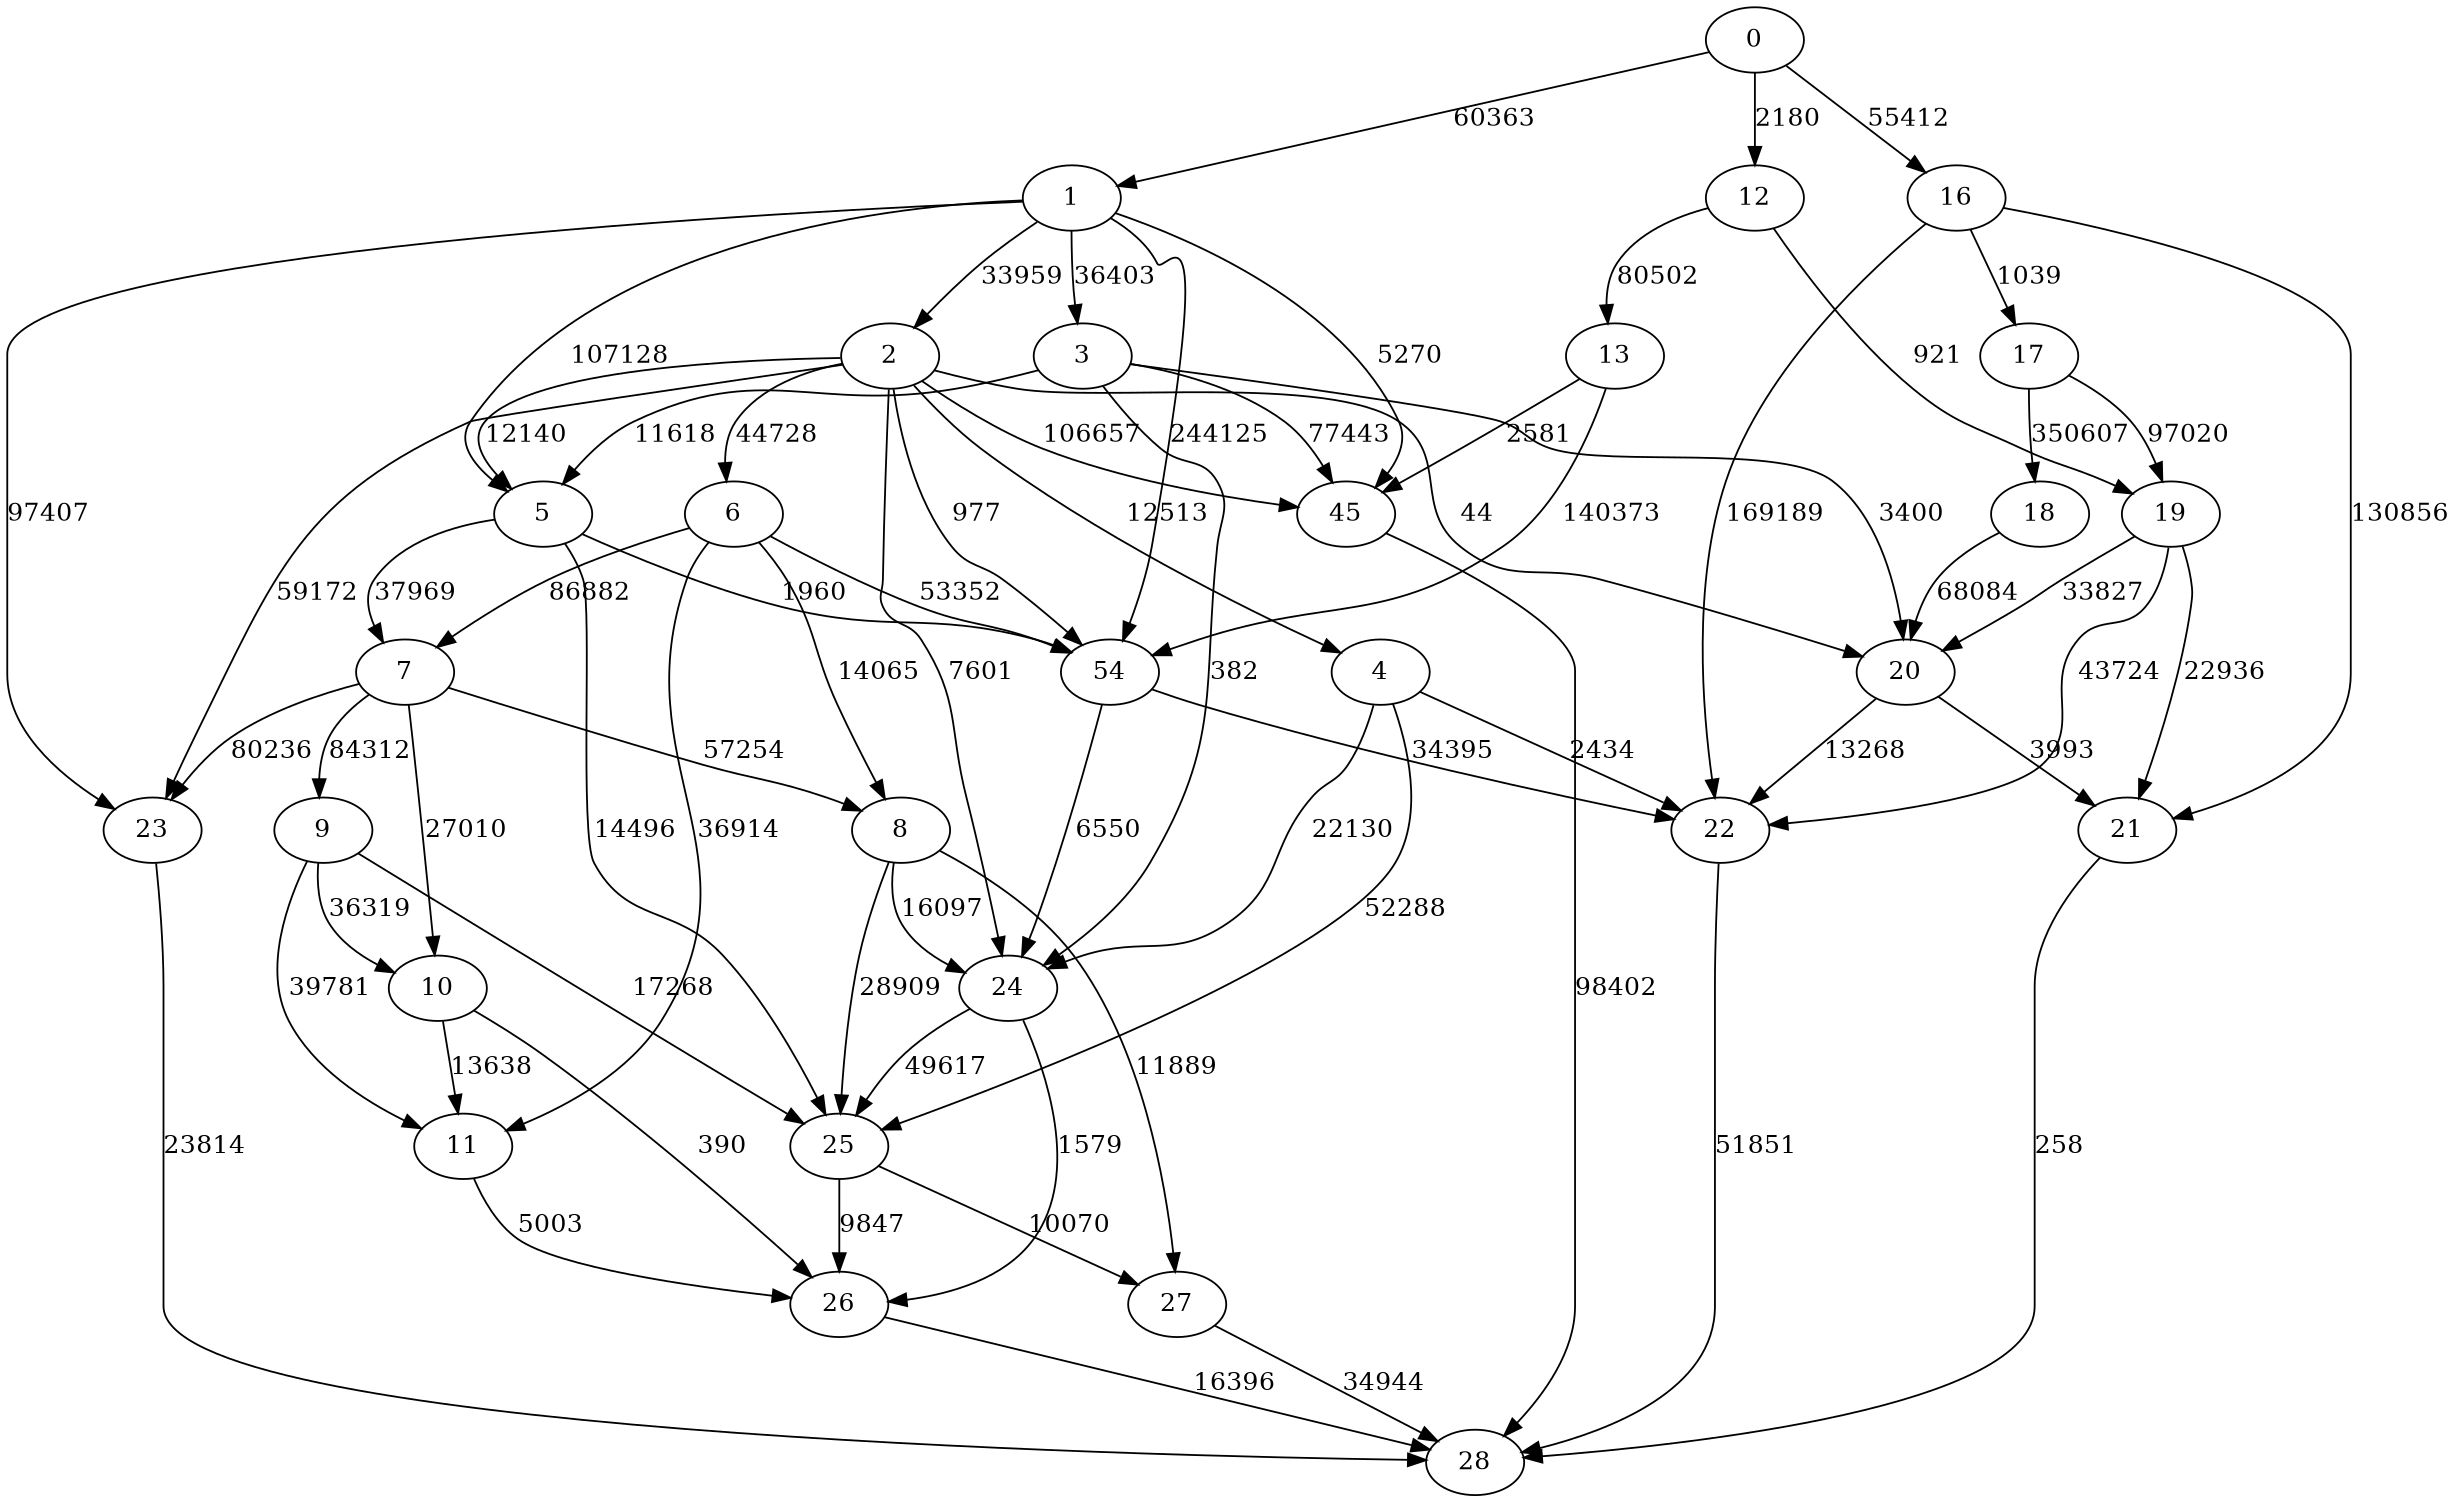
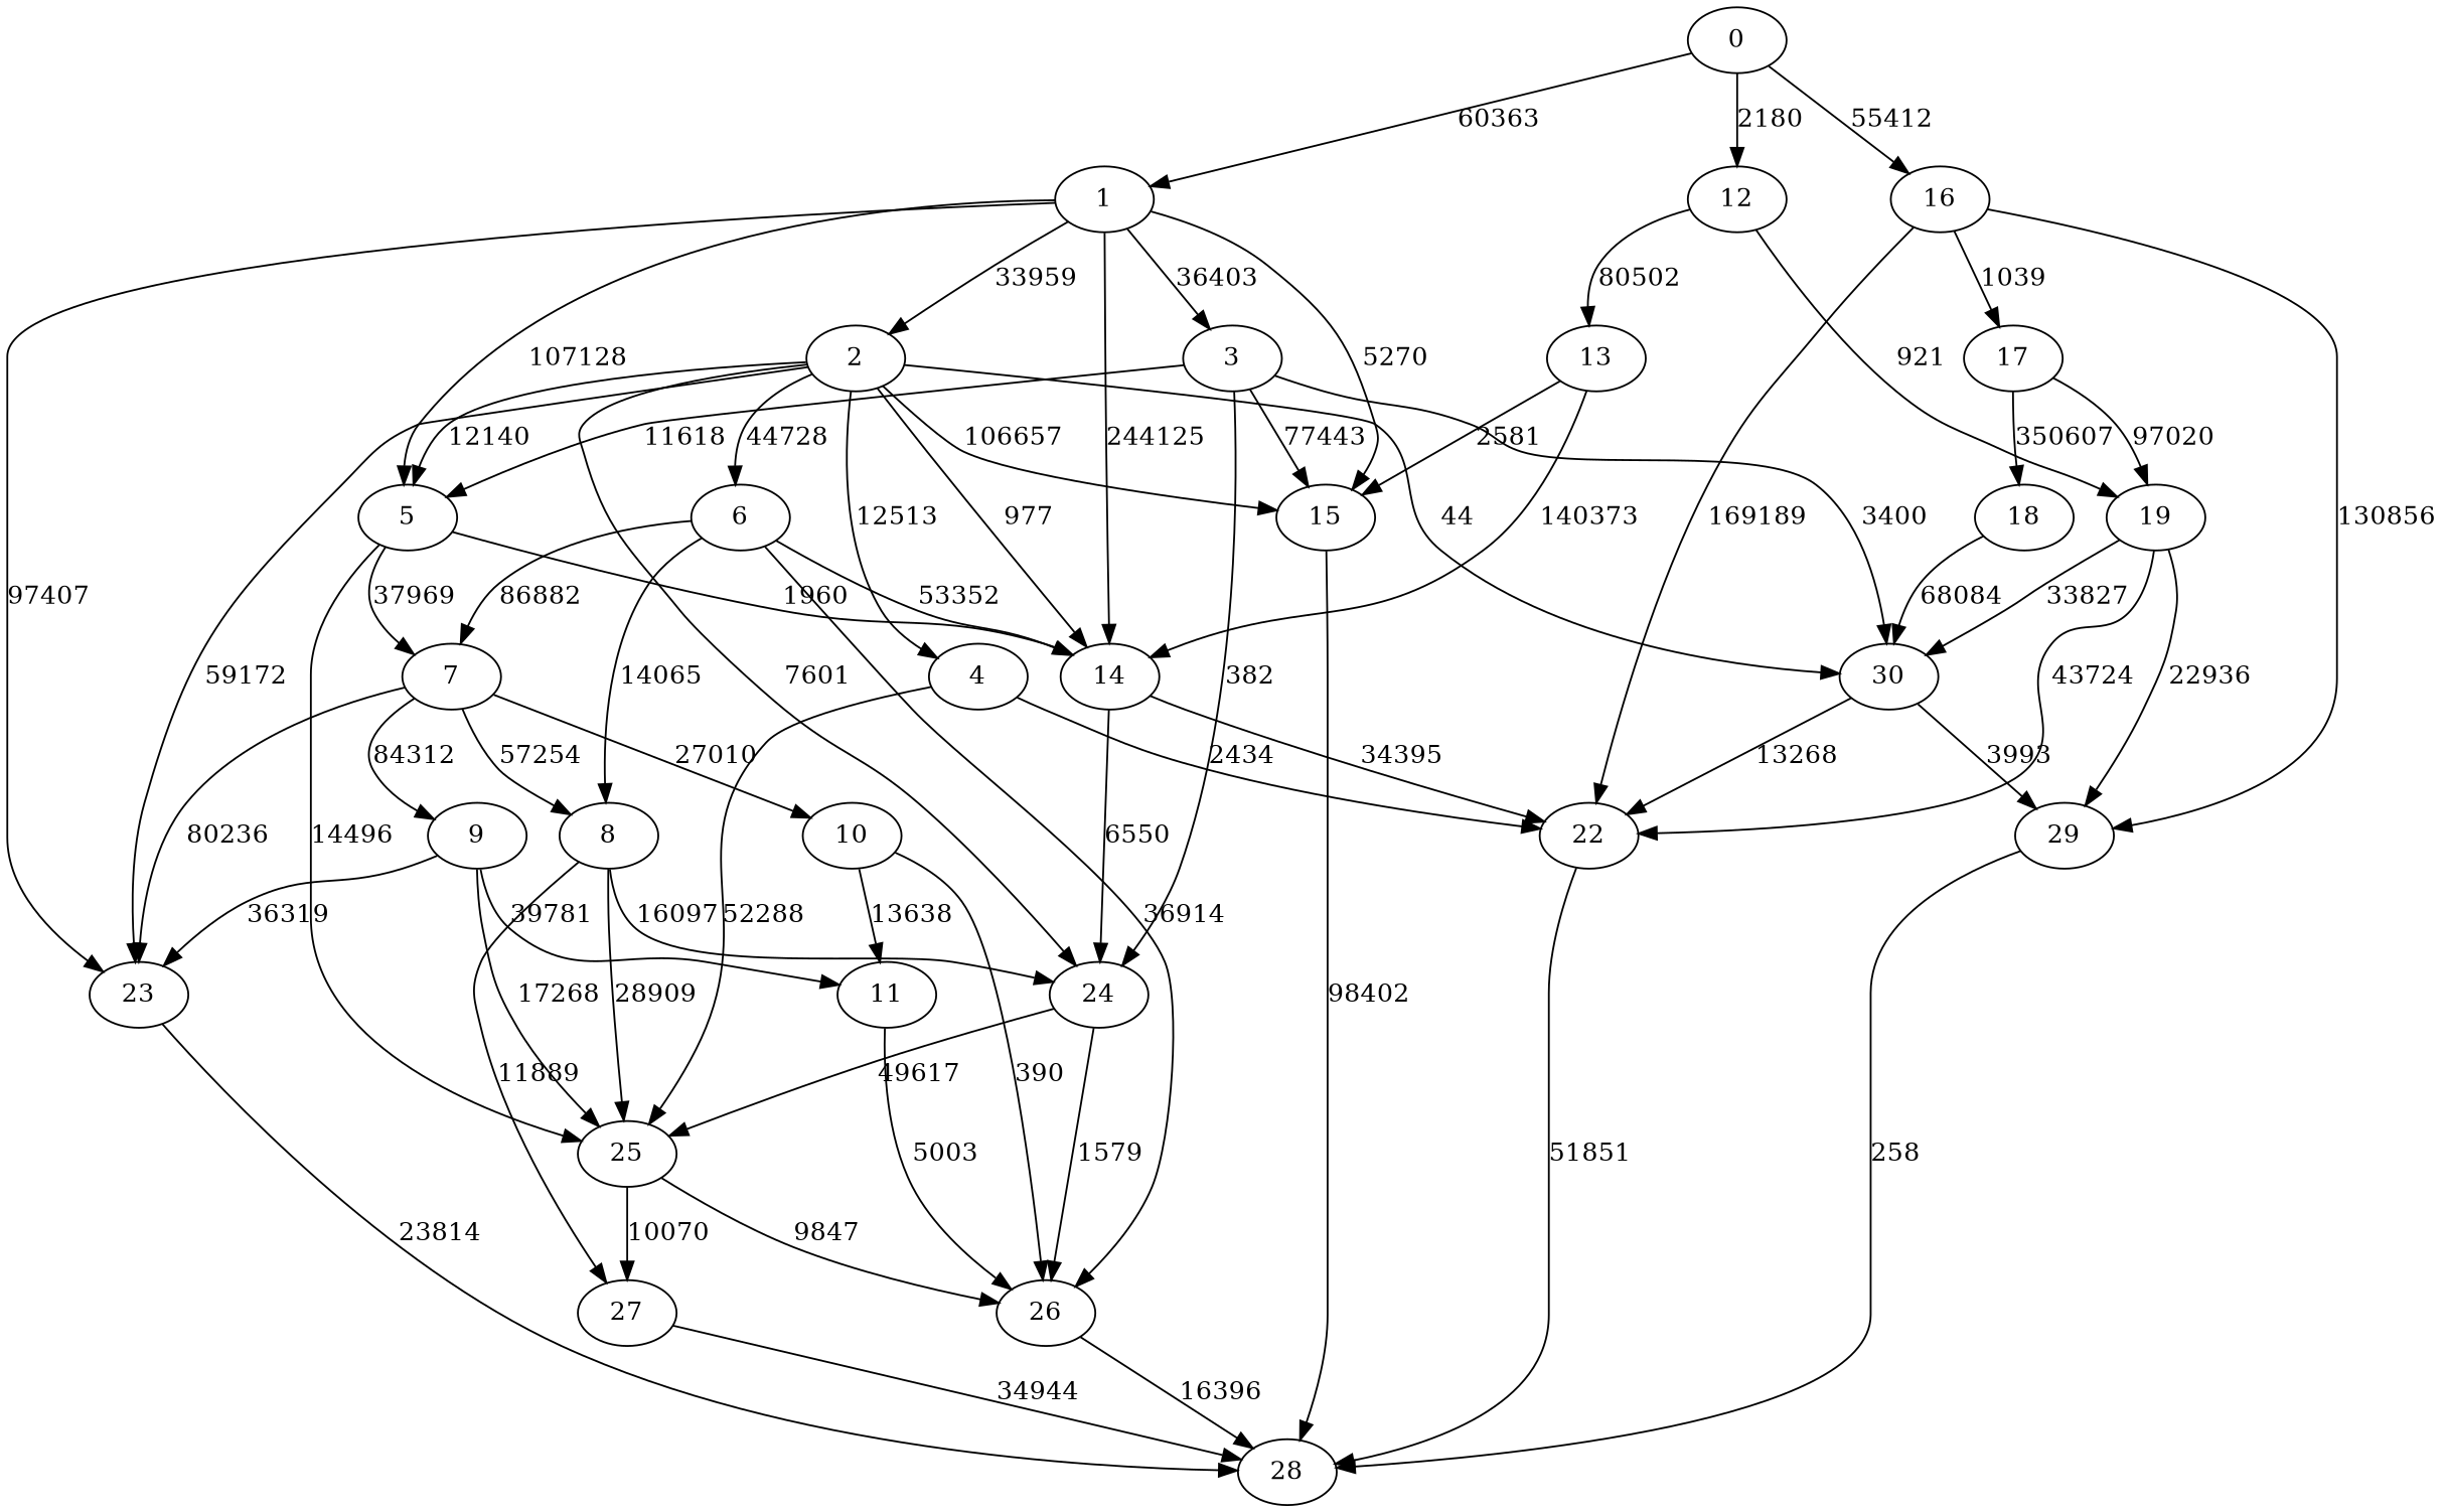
  digraph {
    0
    1
    12
    16
    2
    3
    5
-   14 [label=54]
-   15 [label=45]
+   14
+   15
    23
    13
    19
    22
    17
-   21
+   21 [label=29]
    4
    6
-   20
+   20 [label=30]
    24
    25
    7
    28
    18
    8
    26
    27
    9
    10
    11
    0 -> 1 [label=60363]
    0 -> 12 [label=2180]
    0 -> 16 [label=55412]
    1 -> 2 [label=33959]
    1 -> 3 [label=36403]
    1 -> 5 [label=107128]
    1 -> 14 [label=244125]
    1 -> 15 [label=5270]
    1 -> 23 [label=97407]
    12 -> 13 [label=80502]
    12 -> 19 [label=921]
    16 -> 22 [label=169189]
    16 -> 17 [label=1039]
    16 -> 21 [label=130856]
    2 -> 5 [label=12140]
    2 -> 14 [label=977]
    2 -> 15 [label=106657]
    2 -> 23 [label=59172]
    2 -> 4 [label=12513]
    2 -> 6 [label=44728]
    2 -> 20 [label=44]
    2 -> 24 [label=7601]
    3 -> 5 [label=11618]
    3 -> 15 [label=77443]
    3 -> 20 [label=3400]
    3 -> 24 [label=382]
    5 -> 14 [label=1960]
    5 -> 25 [label=14496]
    5 -> 7 [label=37969]
    14 -> 22 [label=34395]
    14 -> 24 [label=6550]
    15 -> 28 [label=98402]
    23 -> 28 [label=23814]
    13 -> 14 [label=140373]
    13 -> 15 [label=2581]
    19 -> 22 [label=43724]
    19 -> 21 [label=22936]
    19 -> 20 [label=33827]
    22 -> 28 [label=51851]
    17 -> 19 [label=97020]
    17 -> 18 [label=350607]
    21 -> 28 [label=258]
    4 -> 22 [label=2434]
-   4 -> 24 [label=22130]
    4 -> 25 [label=52288]
    6 -> 14 [label=53352]
    6 -> 7 [label=86882]
    6 -> 8 [label=14065]
-   6 -> 11 [label=36914]
+   6 -> 26 [label=36914]
    20 -> 22 [label=13268]
    20 -> 21 [label=3993]
    24 -> 25 [label=49617]
    24 -> 26 [label=1579]
    25 -> 26 [label=9847]
    25 -> 27 [label=10070]
    7 -> 23 [label=80236]
    7 -> 8 [label=57254]
    7 -> 9 [label=84312]
    7 -> 10 [label=27010]
    18 -> 20 [label=68084]
    8 -> 24 [label=16097]
    8 -> 25 [label=28909]
    8 -> 27 [label=11889]
    26 -> 28 [label=16396]
    27 -> 28 [label=34944]
    9 -> 25 [label=17268]
-   9 -> 10 [label=36319]
+   9 -> 23 [label=36319]
    9 -> 11 [label=39781]
    10 -> 26 [label=390]
    10 -> 11 [label=13638]
    11 -> 26 [label=5003]
  }
